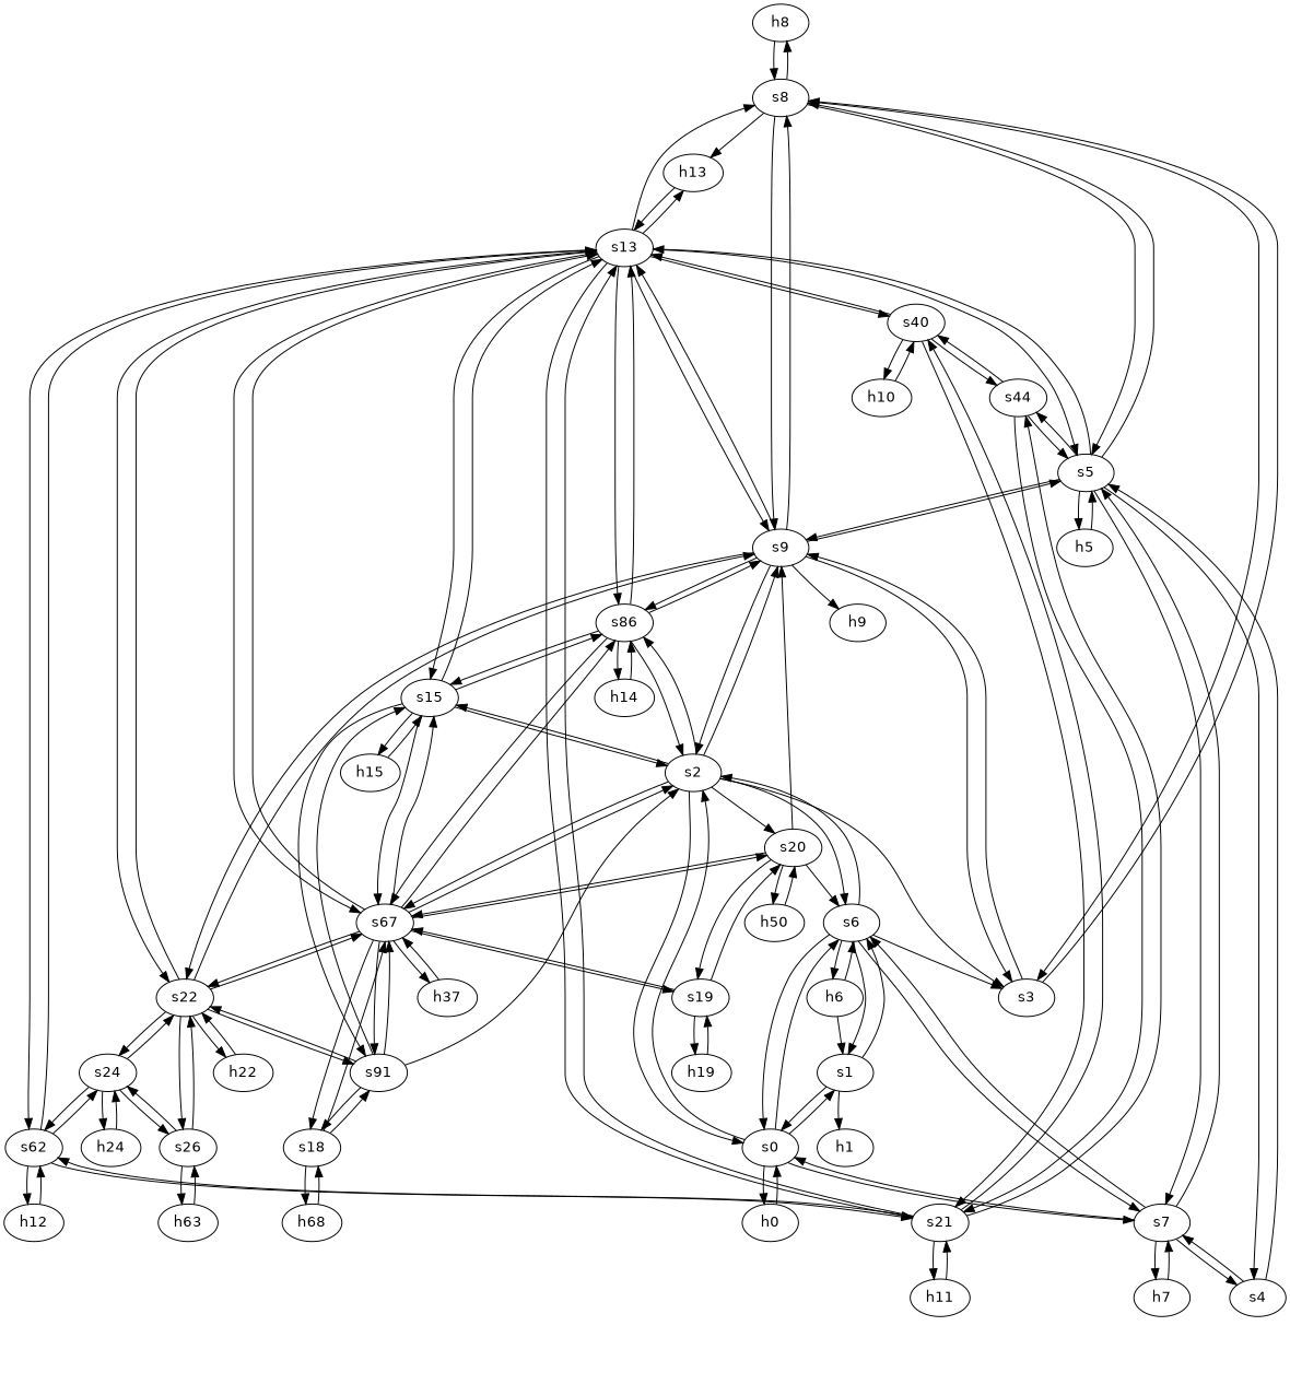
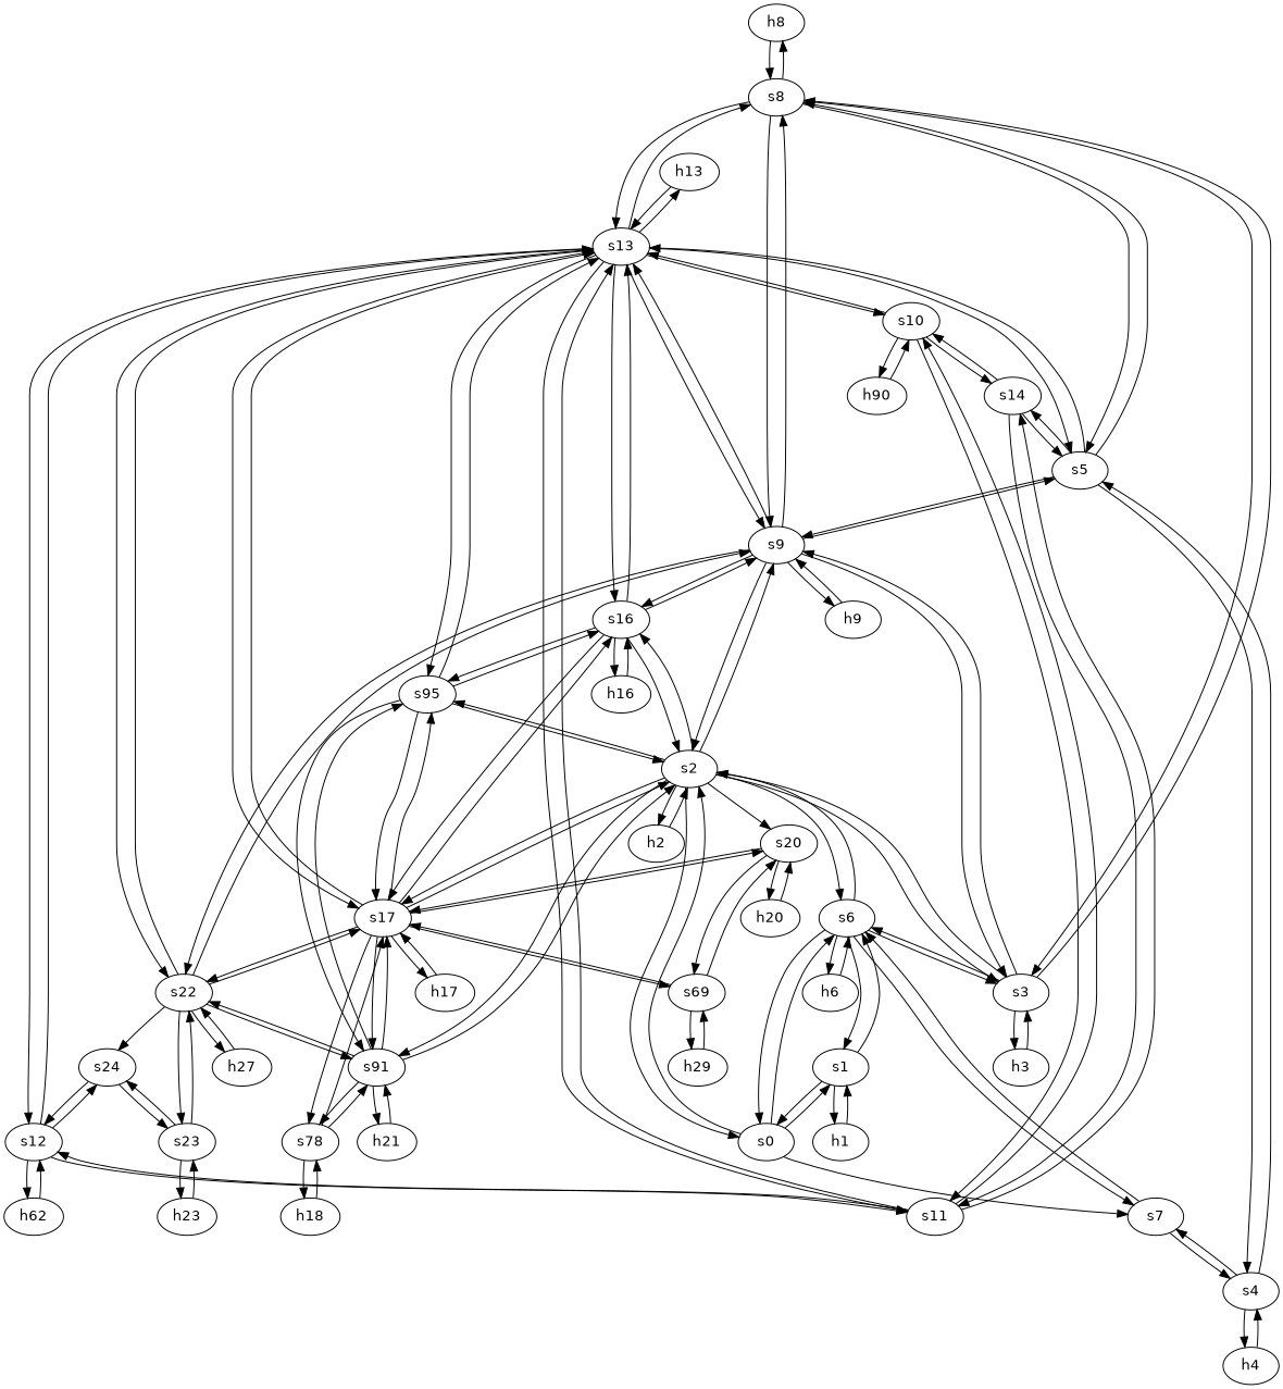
  strict digraph {
    fontname="DejaVu Sans"
    node [fontname="DejaVu Sans" type=switch]
    edge [capacity="1Gbps" cost=1 dst_port=1 fontname="DejaVu Sans" src_port=1]
    h8 [ip="111.0.8.8" mac="00:00:00:00:8:8" type=host]
    s8
    s9
    s3
    s5
    s13
    h9 [ip="111.0.9.9" mac="00:00:00:00:9:9" type=host]
    s2
    s22
-   s16 [label=s86]
+   s16
    s6
+   h3 [ip="111.0.3.3" mac="00:00:00:00:3:3" type=host]
    s7
    s4
-   h5 [ip="111.0.5.5" mac="00:00:00:00:5:5" type=host]
-   s14 [label=s44]
-   s17 [label=s67]
-   s15
-   s11 [label=s21]
-   s12 [label=s62]
+   s14
+   s17
+   s15 [label=s95]
+   s11
+   s12
    h13 [ip="111.0.13.13" mac="00:00:00:00:13:13" type=host]
-   s10 [label=s40]
+   s10
+   h2 [ip="111.0.2.2" mac="00:00:00:00:2:2" type=host]
    s0
    n25 [label=s91]
    s20
-   s23 [label=s26]
+   s23
    s24
-   h22 [ip="111.0.22.22" mac="00:00:00:00:22:22" type=host]
-   h16 [ip="111.0.16.16" mac="00:00:00:00:16:16" type=host label=h14]
-   h0 [ip="111.0.0.0" mac="00:00:00:00:0:0" type=host]
+   h22 [ip="111.0.22.22" mac="00:00:00:00:22:22" type=host label=h27]
+   h16 [ip="111.0.16.16" mac="00:00:00:00:16:16" type=host]
    s1
    h6 [ip="111.0.6.6" mac="00:00:00:00:6:6" type=host]
-   s18
-   s19
-   h17 [ip="111.0.17.17" mac="00:00:00:00:17:17" type=host label=h37]
-   h15 [ip="111.0.15.15" mac="00:00:00:00:15:15" type=host]
-   h20 [ip="111.0.20.20" mac="00:00:00:00:20:20" type=host label=h50]
+   h21 [ip="111.0.21.21" mac="00:00:00:00:21:21" type=host]
+   s18 [label=s78]
+   s19 [label=s69]
+   h17 [ip="111.0.17.17" mac="00:00:00:00:17:17" type=host]
+   h20 [ip="111.0.20.20" mac="00:00:00:00:20:20" type=host]
    h1 [ip="111.0.1.1" mac="00:00:00:00:1:1" type=host]
-   h7 [ip="111.0.7.7" mac="00:00:00:00:7:7" type=host]
-   h23 [ip="111.0.23.23" mac="00:00:00:00:23:23" type=host label=h63]
-   h24 [ip="111.0.24.24" mac="00:00:00:00:24:24" type=host]
-   h18 [ip="111.0.18.18" mac="00:00:00:00:18:18" type=host label=h68]
-   h11 [ip="111.0.11.11" mac="00:00:00:00:11:11" type=host]
-   h12 [ip="111.0.12.12" mac="00:00:00:00:12:12" type=host]
-   h10 [ip="111.0.10.10" mac="00:00:00:00:10:10" type=host]
-   h19 [ip="111.0.19.19" mac="00:00:00:00:19:19" type=host]
+   h4 [ip="111.0.4.4" mac="00:00:00:00:4:4" type=host]
+   h23 [ip="111.0.23.23" mac="00:00:00:00:23:23" type=host]
+   h18 [ip="111.0.18.18" mac="00:00:00:00:18:18" type=host]
+   h12 [ip="111.0.12.12" mac="00:00:00:00:12:12" type=host label=h62]
+   h10 [ip="111.0.10.10" mac="00:00:00:00:10:10" type=host label=h90]
+   h19 [ip="111.0.19.19" mac="00:00:00:00:19:19" type=host label=h29]
    h8 -> s8
    s8 -> h8
    s8 -> s9 [dst_port=5 src_port=4]
    s8 -> s3 [dst_port=3 src_port=2]
    s8 -> s5 [dst_port=4 src_port=3]
-   s8 -> h13 [dst_port=3 src_port=5]
+   s8 -> s13 [dst_port=3 src_port=5]
    s9 -> s8 [dst_port=4 src_port=5]
    s9 -> s3 [dst_port=4 src_port=3]
    s9 -> s5 [dst_port=5 src_port=4]
    s9 -> s13 [dst_port=4 src_port=6]
    s9 -> h9
    s9 -> s2 [dst_port=5 src_port=2]
    s9 -> s22 [dst_port=2 src_port=8]
    s9 -> s16 [dst_port=3 src_port=7]
    s3 -> s8 [dst_port=2 src_port=3]
    s3 -> s9 [dst_port=3 src_port=4]
-   s20 -> s6 [dst_port=5 src_port=5]
+   s3 -> s2 [dst_port=3 src_port=2]
+   s3 -> s6 [dst_port=5 src_port=5]
+   s3 -> h3
    s5 -> s8 [dst_port=3 src_port=4]
    s5 -> s9 [dst_port=4 src_port=5]
    s5 -> s13 [dst_port=2 src_port=6]
-   s5 -> s7 [dst_port=4 src_port=3]
    s5 -> s4 [dst_port=2 src_port=2]
-   s5 -> h5
    s5 -> s14 [dst_port=2 src_port=7]
    s13 -> s8 [dst_port=5 src_port=3]
    s13 -> s9 [dst_port=6 src_port=4]
    s13 -> s5 [dst_port=6 src_port=2]
    s13 -> s22 [dst_port=3 src_port=11]
    s13 -> s16 [dst_port=4 src_port=9]
    s13 -> s17 [dst_port=3 src_port=10]
    s13 -> s15 [dst_port=3 src_port=8]
    s13 -> s11 [dst_port=4 src_port=6]
    s13 -> s12 [dst_port=4 src_port=7]
    s13 -> h13
    s13 -> s10 [dst_port=3 src_port=5]
-   s20 -> s9
+   h9 -> s9
    s2 -> s9 [dst_port=2 src_port=5]
    s2 -> s3 [dst_port=2 src_port=3]
    s2 -> s16 [dst_port=2 src_port=7]
    s2 -> s6 [dst_port=4 src_port=4]
    s2 -> s17 [dst_port=2 src_port=8]
    s2 -> s15 [dst_port=2 src_port=6]
+   s2 -> h2
    s2 -> s0 [dst_port=3 src_port=2]
+   s2 -> n25 [dst_port=2 src_port=10]
    s2 -> s20 [dst_port=2 src_port=9]
    s22 -> s9 [dst_port=8 src_port=2]
    s22 -> s13 [dst_port=11 src_port=3]
    s22 -> s17 [dst_port=10 src_port=4]
    s22 -> n25 [dst_port=6 src_port=5]
    s22 -> s23 [dst_port=2 src_port=6]
    s22 -> s24 [dst_port=4 src_port=8]
    s22 -> h22
    s16 -> s9 [dst_port=7 src_port=3]
    s16 -> s13 [dst_port=9 src_port=4]
    s16 -> s2 [dst_port=7 src_port=2]
    s16 -> s17 [dst_port=5 src_port=6]
    s16 -> s15 [dst_port=4 src_port=5]
    s16 -> h16
    s6 -> s3 [dst_port=5 src_port=5]
    s6 -> s2 [dst_port=4 src_port=4]
    s6 -> s7 [dst_port=5 src_port=6]
    s6 -> s0 [dst_port=4 src_port=2]
    s6 -> s1 [dst_port=3 src_port=3]
    s6 -> h6
-   s7 -> s5 [dst_port=3 src_port=4]
+   h3 -> s3
    s7 -> s6 [dst_port=6 src_port=5]
    s7 -> s4 [dst_port=3 src_port=3]
-   s7 -> s0 [dst_port=5 src_port=2]
-   s7 -> h7
    s4 -> s5 [dst_port=2 src_port=2]
    s4 -> s7 [dst_port=3 src_port=3]
-   h5 -> s5
+   s4 -> h4
    s14 -> s5 [dst_port=7 src_port=2]
    s14 -> s11 [dst_port=5 src_port=4]
    s14 -> s10 [dst_port=4 src_port=3]
    s17 -> s13 [dst_port=10 src_port=3]
    s17 -> s2 [dst_port=8 src_port=2]
    s17 -> s22 [dst_port=4 src_port=10]
    s17 -> s16 [dst_port=6 src_port=5]
    s17 -> s15 [dst_port=5 src_port=4]
    s17 -> n25 [dst_port=4 src_port=9]
    s17 -> s20 [dst_port=3 src_port=8]
    s17 -> s18 [dst_port=2 src_port=6]
    s17 -> s19 [dst_port=2 src_port=7]
    s17 -> h17
    s15 -> s13 [dst_port=8 src_port=3]
    s15 -> s2 [dst_port=6 src_port=2]
    s15 -> s16 [dst_port=5 src_port=4]
    s15 -> s17 [dst_port=4 src_port=5]
    s15 -> n25 [dst_port=3 src_port=6]
-   s15 -> h15
    s11 -> s13 [dst_port=6 src_port=4]
    s11 -> s14 [dst_port=4 src_port=5]
    s11 -> s12 [dst_port=2 src_port=3]
    s11 -> s10 [dst_port=2 src_port=2]
-   s11 -> h11
    s12 -> s13 [dst_port=7 src_port=4]
    s12 -> s11 [dst_port=3 src_port=2]
    s12 -> s24 [dst_port=2 src_port=3]
    s12 -> h12
    h13 -> s13
    s10 -> s13 [dst_port=5 src_port=3]
    s10 -> s14 [dst_port=3 src_port=4]
    s10 -> s11 [dst_port=2 src_port=2]
    s10 -> h10
+   h2 -> s2
    s0 -> s2 [dst_port=2 src_port=3]
    s0 -> s6 [dst_port=2 src_port=4]
    s0 -> s7 [dst_port=2 src_port=5]
-   s0 -> h0
    s0 -> s1 [dst_port=2 src_port=2]
    n25 -> s2 [dst_port=10 src_port=2]
    n25 -> s22 [dst_port=5 src_port=6]
    n25 -> s17 [dst_port=9 src_port=4]
    n25 -> s15 [dst_port=6 src_port=3]
+   n25 -> h21
    n25 -> s18 [dst_port=3 src_port=5]
    s20 -> s17 [dst_port=8 src_port=3]
    s20 -> s19 [dst_port=3 src_port=4]
    s20 -> h20
    s23 -> s22 [dst_port=6 src_port=2]
    s23 -> s24 [dst_port=5 src_port=3]
    s23 -> h23
-   s24 -> s22 [dst_port=8 src_port=4]
    s24 -> s12 [dst_port=3 src_port=2]
    s24 -> s23 [dst_port=3 src_port=5]
-   s24 -> h24
    h22 -> s22
    h16 -> s16
-   h0 -> s0
    s1 -> s6 [dst_port=3 src_port=3]
    s1 -> s0 [dst_port=2 src_port=2]
    s1 -> h1
    h6 -> s6
+   h21 -> n25
    s18 -> s17 [dst_port=6 src_port=2]
    s18 -> n25 [dst_port=5 src_port=3]
    s18 -> h18
    s19 -> s17 [dst_port=7 src_port=2]
    s19 -> s20 [dst_port=4 src_port=3]
    s19 -> h19
    h17 -> s17
-   h15 -> s15
    h20 -> s20
-   h6 -> s1
-   h7 -> s7
+   h1 -> s1
+   h4 -> s4
    h23 -> s23
-   h24 -> s24
    h18 -> s18
-   h11 -> s11
    h12 -> s12
    h10 -> s10
    h19 -> s19
  }
